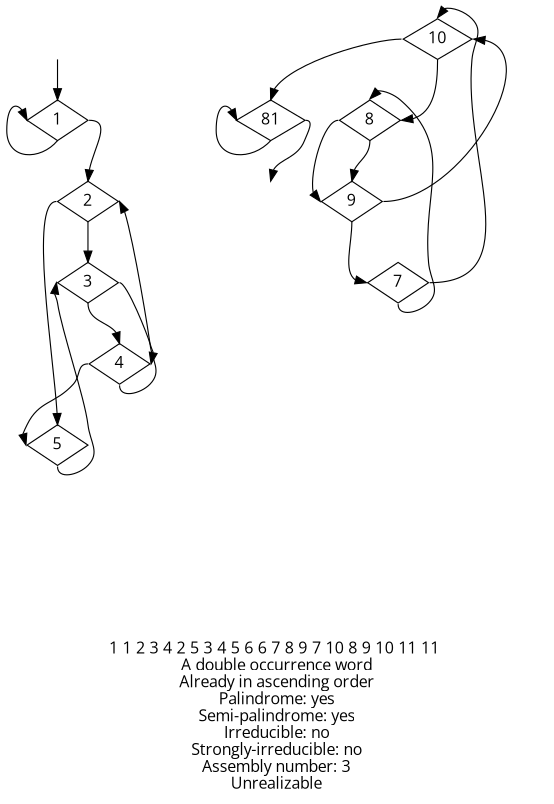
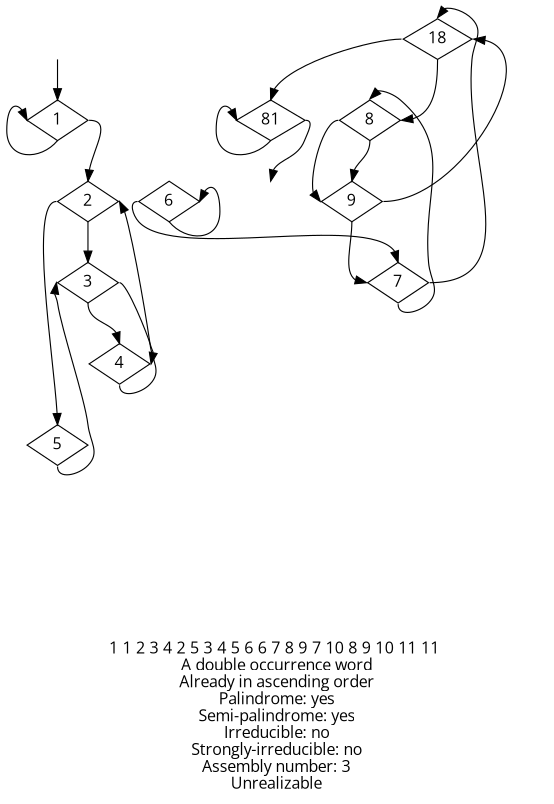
  digraph {
    fontname="Open Sans"
    label="1 1 2 3 4 2 5 3 4 5 6 6 7 8 9 7 10 8 9 10 11 11 \nA double occurrence word\nAlready in ascending order\nPalindrome: yes\nSemi-palindrome: yes\nIrreducible: no\nStrongly-irreducible: no\nAssembly number: 3\nUnrealizable\n"
    node [fontname="Open Sans" shape=diamond]
    edge [fontname="Open Sans" headport=n tailport=s]
    a [style=invis]
    1
    2
    b [style=invis]
    3
    5
    4
+   6
    7
    8
-   10
+   10 [label=18]
    9
    n13 [label=81]
    a -> 1
    1 -> 1 [headport=w]
    1 -> 2 [tailport=e]
    2 -> 3
    2 -> 5 [tailport=w]
    3 -> 4
    3 -> 4 [headport=e tailport=e]
    5 -> 3 [headport=w]
    4 -> 2 [headport=e]
-   4 -> 5 [headport=w tailport=w]
+   6 -> 6 [headport=e]
+   6 -> 7 [tailport=w]
    7 -> 8
    7 -> 10 [tailport=e]
    8 -> 9
    8 -> 9 [headport=w tailport=w]
    10 -> 8 [headport=e]
    10 -> n13 [tailport=w]
    9 -> 7 [headport=w]
    9 -> 10 [headport=e tailport=e]
    n13 -> b [tailport=e]
    n13 -> n13 [headport=w]
  }
